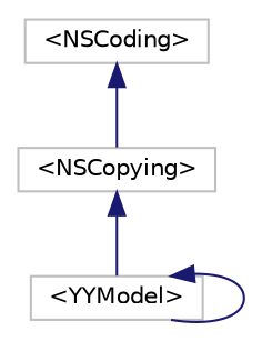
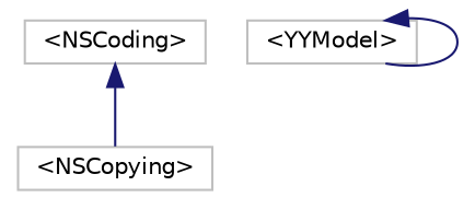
  digraph {
    rankdir=TB
    node [color=grey75 fillcolor=white fontname=Helvetica fontsize=10 shape=record style=filled]
    edge [color=midnightblue dir=back fontname=Helvetica fontsize=10 labelfontname=Helvetica labelfontsize=10 style=solid]
    n1 [height=0.2 label="\<NSCoding\>" width=0.4]
    n2 [height=0.2 label="\<NSCopying\>" width=0.4]
    n3 [height=0.2 label="\<YYModel\>" width=0.4]
    n1 -> n2
-   n2 -> n3
    n3 -> n3
  }
